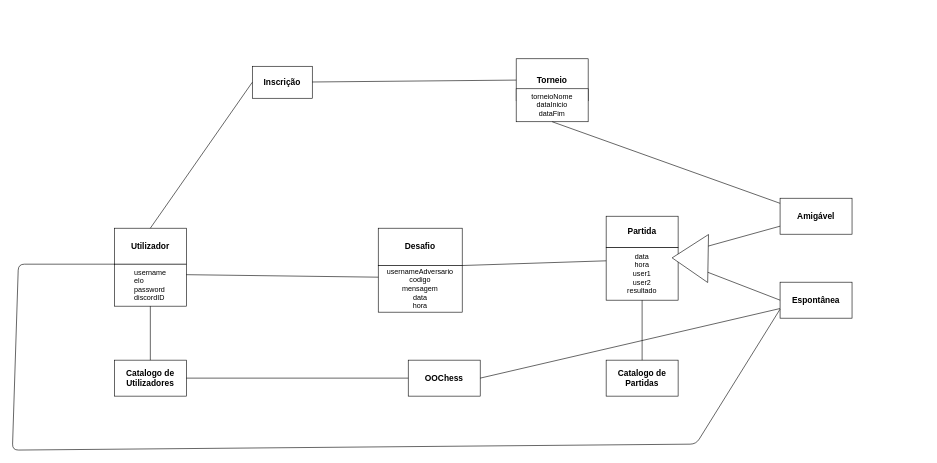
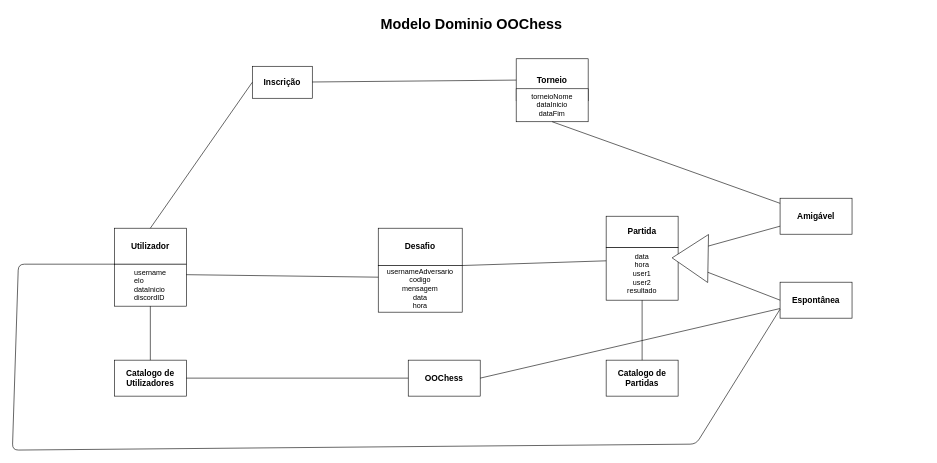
  <mxCell id="0" style=";html=1;" />
  <mxCell id="1" style=";html=1;" parent="0" />
+ <mxCell id="2" value="Modelo Dominio OOChess" style="text;strokeColor=none;fillColor=none;html=1;fontSize=24;fontStyle=1;verticalAlign=middle;align=center;" parent="1" vertex="1"><mxGeometry x="30" y="20" width="1510" height="40" as="geometry" /></mxCell>
  <mxCell id="3" value="" style="group" parent="1" vertex="1" connectable="0"><mxGeometry x="860" y="97.5" width="120" height="105" as="geometry" /></mxCell>
  <mxCell id="4" value="&lt;b&gt;&lt;font style=&quot;font-size: 14px&quot;&gt;Torneio&lt;/font&gt;&lt;/b&gt;" style="whiteSpace=wrap;html=1;" parent="3" vertex="1"><mxGeometry width="120" height="70" as="geometry" /></mxCell>
  <mxCell id="5" value="torneioNome&lt;br&gt;dataInicio&lt;br&gt;dataFim" style="whiteSpace=wrap;html=1;" parent="3" vertex="1"><mxGeometry y="50" width="120" height="55" as="geometry" /></mxCell>
  <mxCell id="6" value="" style="group" parent="1" vertex="1" connectable="0"><mxGeometry x="190" y="380" width="120" height="130" as="geometry" /></mxCell>
  <mxCell id="7" value="&lt;span style=&quot;font-size: 14px&quot;&gt;&lt;b&gt;Utilizador&lt;/b&gt;&lt;/span&gt;" style="whiteSpace=wrap;html=1;" parent="6" vertex="1"><mxGeometry width="120" height="60" as="geometry" /></mxCell>
- <mxCell id="8" value="&lt;div style=&quot;text-align: left&quot;&gt;&lt;span&gt;username&lt;/span&gt;&lt;/div&gt;&lt;div style=&quot;text-align: left&quot;&gt;&lt;span&gt;elo&lt;/span&gt;&lt;/div&gt;&lt;div style=&quot;text-align: left&quot;&gt;&lt;span&gt;password&lt;/span&gt;&lt;/div&gt;&lt;div style=&quot;text-align: left&quot;&gt;discordID&lt;/div&gt;" style="whiteSpace=wrap;html=1;" parent="6" vertex="1"><mxGeometry y="60" width="120" height="70" as="geometry" /></mxCell>
+ <mxCell id="8" value="&lt;div style=&quot;text-align: left&quot;&gt;&lt;span&gt;username&lt;/span&gt;&lt;/div&gt;&lt;div style=&quot;text-align: left&quot;&gt;&lt;span&gt;elo&lt;/span&gt;&lt;/div&gt;&lt;div style=&quot;text-align: left&quot;&gt;&lt;span&gt;dataInicio&lt;/span&gt;&lt;/div&gt;&lt;div style=&quot;text-align: left&quot;&gt;discordID&lt;/div&gt;" style="whiteSpace=wrap;html=1;" parent="6" vertex="1"><mxGeometry y="60" width="120" height="70" as="geometry" /></mxCell>
  <mxCell id="9" value="" style="group" parent="1" vertex="1" connectable="0"><mxGeometry x="1010" y="360" width="120" height="140" as="geometry" /></mxCell>
  <mxCell id="10" value="&lt;b&gt;&lt;font style=&quot;font-size: 14px&quot;&gt;Partida&lt;/font&gt;&lt;/b&gt;" style="whiteSpace=wrap;html=1;" parent="9" vertex="1"><mxGeometry width="120" height="52.5" as="geometry" /></mxCell>
  <mxCell id="11" value="&lt;div&gt;&lt;span&gt;data&lt;/span&gt;&lt;br&gt;&lt;/div&gt;&lt;div&gt;&lt;span&gt;hora&lt;/span&gt;&lt;/div&gt;&lt;div&gt;&lt;span&gt;user1&lt;/span&gt;&lt;/div&gt;&lt;div&gt;&lt;span&gt;user2&lt;/span&gt;&lt;/div&gt;&lt;div&gt;&lt;span&gt;resultado&lt;/span&gt;&lt;/div&gt;" style="whiteSpace=wrap;html=1;align=center;" parent="9" vertex="1"><mxGeometry y="52.5" width="120" height="87.5" as="geometry" /></mxCell>
  <mxCell id="12" value="" style="group" parent="1" vertex="1" connectable="0"><mxGeometry x="190" y="600" width="120" height="90" as="geometry" /></mxCell>
  <mxCell id="13" value="&lt;b&gt;&lt;font style=&quot;font-size: 14px&quot;&gt;Catalogo de Utilizadores&lt;/font&gt;&lt;/b&gt;" style="whiteSpace=wrap;html=1;" parent="12" vertex="1"><mxGeometry width="120" height="60" as="geometry" /></mxCell>
  <mxCell id="14" value="" style="group" parent="1" vertex="1" connectable="0"><mxGeometry x="680" y="600" width="120" height="120" as="geometry" /></mxCell>
  <mxCell id="15" value="&lt;span style=&quot;font-size: 14px&quot;&gt;&lt;b&gt;OOChess&lt;/b&gt;&lt;/span&gt;" style="whiteSpace=wrap;html=1;" parent="14" vertex="1"><mxGeometry width="120" height="60" as="geometry" /></mxCell>
  <mxCell id="16" value="" style="group" parent="1" vertex="1" connectable="0"><mxGeometry x="420" y="110" width="100" height="80" as="geometry" /></mxCell>
  <mxCell id="17" value="&lt;span style=&quot;font-size: 14px&quot;&gt;&lt;b&gt;Inscrição&lt;/b&gt;&lt;/span&gt;" style="whiteSpace=wrap;html=1;" parent="16" vertex="1"><mxGeometry width="100" height="53.333" as="geometry" /></mxCell>
  <mxCell id="18" value="&lt;b&gt;&lt;font style=&quot;font-size: 14px&quot;&gt;Catalogo de Partidas&lt;/font&gt;&lt;/b&gt;" style="whiteSpace=wrap;html=1;" parent="1" vertex="1"><mxGeometry x="1010" y="600" width="120" height="60" as="geometry" /></mxCell>
  <mxCell id="19" value="" style="endArrow=none;html=1;exitX=1;exitY=0.5;exitDx=0;exitDy=0;entryX=0;entryY=0.5;entryDx=0;entryDy=0;" parent="1" source="13" target="15" edge="1"><mxGeometry width="50" height="50" relative="1" as="geometry"><mxPoint x="790" y="270" as="sourcePoint" /><mxPoint x="840" y="220" as="targetPoint" /></mxGeometry></mxCell>
  <mxCell id="20" value="" style="endArrow=none;html=1;exitX=1;exitY=0.5;exitDx=0;exitDy=0;" parent="1" source="15" target="29" edge="1"><mxGeometry width="50" height="50" relative="1" as="geometry"><mxPoint x="790" y="270" as="sourcePoint" /><mxPoint x="840" y="220" as="targetPoint" /></mxGeometry></mxCell>
  <mxCell id="21" value="" style="endArrow=none;html=1;entryX=0.5;entryY=1;entryDx=0;entryDy=0;" parent="1" source="18" target="11" edge="1"><mxGeometry width="50" height="50" relative="1" as="geometry"><mxPoint x="790" y="270" as="sourcePoint" /><mxPoint x="840" y="220" as="targetPoint" /></mxGeometry></mxCell>
  <mxCell id="22" value="" style="endArrow=none;html=1;entryX=0.5;entryY=1;entryDx=0;entryDy=0;exitX=0.5;exitY=0;exitDx=0;exitDy=0;" parent="1" source="13" target="8" edge="1"><mxGeometry width="50" height="50" relative="1" as="geometry"><mxPoint x="420" y="510" as="sourcePoint" /><mxPoint x="840" y="220" as="targetPoint" /></mxGeometry></mxCell>
  <mxCell id="23" value="" style="group" parent="1" vertex="1" connectable="0"><mxGeometry x="630" y="380" width="140" height="140" as="geometry" /></mxCell>
  <mxCell id="24" value="&lt;span style=&quot;font-size: 14px&quot;&gt;&lt;b&gt;Desafio&lt;/b&gt;&lt;/span&gt;" style="whiteSpace=wrap;html=1;" parent="23" vertex="1"><mxGeometry width="140" height="62.222" as="geometry" /></mxCell>
  <mxCell id="25" value="usernameAdversario&lt;br&gt;codigo&lt;br&gt;mensagem&lt;br&gt;data &lt;br&gt;hora" style="whiteSpace=wrap;html=1;" parent="23" vertex="1"><mxGeometry y="62.218" width="140" height="77.782" as="geometry" /></mxCell>
  <mxCell id="26" value="" style="group" vertex="1" connectable="0" parent="1"><mxGeometry x="1300" y="330" width="120" height="120" as="geometry" /></mxCell>
  <mxCell id="27" value="&lt;span style=&quot;font-size: 14px&quot;&gt;&lt;b&gt;Amigável&lt;/b&gt;&lt;/span&gt;" style="whiteSpace=wrap;html=1;" vertex="1" parent="26"><mxGeometry width="120" height="60" as="geometry" /></mxCell>
  <mxCell id="28" value="" style="group" vertex="1" connectable="0" parent="1"><mxGeometry x="1300" y="470" width="120" height="120" as="geometry" /></mxCell>
  <mxCell id="29" value="&lt;span style=&quot;font-size: 14px&quot;&gt;&lt;b&gt;Espontânea&lt;/b&gt;&lt;/span&gt;" style="whiteSpace=wrap;html=1;" vertex="1" parent="28"><mxGeometry width="120" height="60" as="geometry" /></mxCell>
  <mxCell id="30" value="" style="endArrow=none;html=1;exitX=1.004;exitY=0.127;exitDx=0;exitDy=0;exitPerimeter=0;" edge="1" parent="1" source="11" target="27"><mxGeometry width="50" height="50" relative="1" as="geometry"><mxPoint x="720" y="380" as="sourcePoint" /><mxPoint x="770" y="330" as="targetPoint" /></mxGeometry></mxCell>
  <mxCell id="31" value="" style="endArrow=none;html=1;entryX=0;entryY=0.5;entryDx=0;entryDy=0;exitX=1;exitY=0.25;exitDx=0;exitDy=0;" edge="1" parent="1" source="11" target="29"><mxGeometry width="50" height="50" relative="1" as="geometry"><mxPoint x="720" y="380" as="sourcePoint" /><mxPoint x="770" y="330" as="targetPoint" /></mxGeometry></mxCell>
  <mxCell id="32" value="" style="endArrow=none;html=1;exitX=1;exitY=0.25;exitDx=0;exitDy=0;entryX=0;entryY=0.25;entryDx=0;entryDy=0;" edge="1" parent="1" source="8" target="25"><mxGeometry width="50" height="50" relative="1" as="geometry"><mxPoint x="720" y="380" as="sourcePoint" /><mxPoint x="770" y="330" as="targetPoint" /></mxGeometry></mxCell>
  <mxCell id="33" value="" style="endArrow=none;html=1;exitX=1;exitY=0;exitDx=0;exitDy=0;entryX=0;entryY=0.25;entryDx=0;entryDy=0;" edge="1" parent="1" source="25" target="11"><mxGeometry width="50" height="50" relative="1" as="geometry"><mxPoint x="720" y="380" as="sourcePoint" /><mxPoint x="770" y="330" as="targetPoint" /></mxGeometry></mxCell>
  <mxCell id="34" value="" style="endArrow=none;html=1;entryX=0.5;entryY=1;entryDx=0;entryDy=0;" edge="1" parent="1" source="27" target="5"><mxGeometry width="50" height="50" relative="1" as="geometry"><mxPoint x="1280" y="339" as="sourcePoint" /><mxPoint x="770" y="330" as="targetPoint" /></mxGeometry></mxCell>
  <mxCell id="35" value="" style="endArrow=none;html=1;" edge="1" parent="1" source="17" target="4"><mxGeometry width="50" height="50" relative="1" as="geometry"><mxPoint x="720" y="380" as="sourcePoint" /><mxPoint x="770" y="330" as="targetPoint" /></mxGeometry></mxCell>
  <mxCell id="36" value="" style="endArrow=none;html=1;exitX=0.5;exitY=0;exitDx=0;exitDy=0;entryX=0;entryY=0.5;entryDx=0;entryDy=0;" edge="1" parent="1" source="7" target="17"><mxGeometry width="50" height="50" relative="1" as="geometry"><mxPoint x="720" y="380" as="sourcePoint" /><mxPoint x="770" y="330" as="targetPoint" /></mxGeometry></mxCell>
  <mxCell id="37" value="" style="endArrow=none;html=1;entryX=0;entryY=0;entryDx=0;entryDy=0;exitX=0;exitY=0.75;exitDx=0;exitDy=0;" edge="1" parent="1" source="29" target="8"><mxGeometry width="50" height="50" relative="1" as="geometry"><mxPoint x="720" y="380" as="sourcePoint" /><mxPoint x="770" y="330" as="targetPoint" /><Array as="points"><mxPoint x="1160" y="740" /><mxPoint x="20" y="750" /><mxPoint x="30" y="440" /></Array></mxGeometry></mxCell>
  <mxCell id="38" value="" style="triangle;whiteSpace=wrap;html=1;rotation=-179;" vertex="1" parent="1"><mxGeometry x="1120" y="390" width="60" height="80" as="geometry" /></mxCell>
